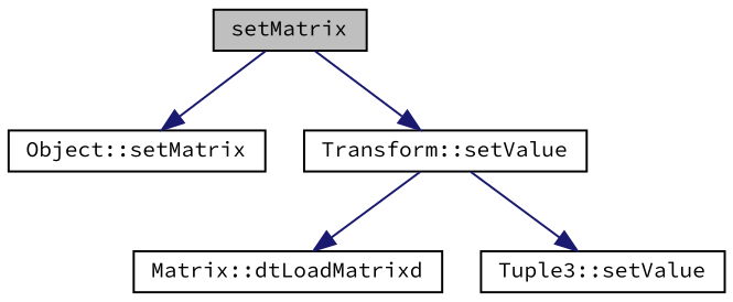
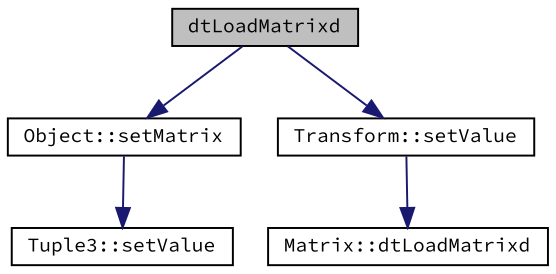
  digraph {
    fontname="Source Code Pro"
    rankdir=TB
    node [color=black fillcolor=white fontname="Source Code Pro" fontsize=10 shape=record style=filled]
    edge [color=midnightblue fontname="Source Code Pro" fontsize=10 labelfontname=Helvetica labelfontsize=10 style=solid]
-   n1 [fillcolor=grey75 fontcolor=black height=0.2 label=setMatrix width=0.4]
+   n1 [fillcolor=grey75 fontcolor=black height=0.2 label=dtLoadMatrixd width=0.4]
    n2 [height=0.2 label="Object::setMatrix" width=0.4]
    n3 [height=0.2 label="Transform::setValue" width=0.4]
    n4 [height=0.2 label="Matrix::dtLoadMatrixd" width=0.4]
    n5 [height=0.2 label="Tuple3::setValue" width=0.4]
    n1 -> n2
    n1 -> n3
    n3 -> n4
-   n3 -> n5
+   n2 -> n5
  }
